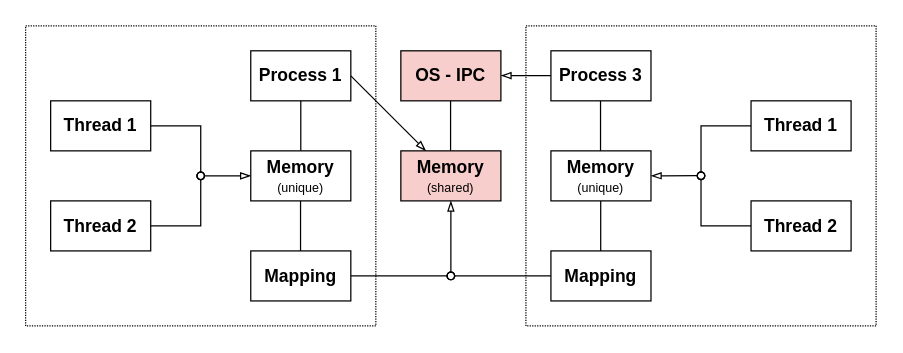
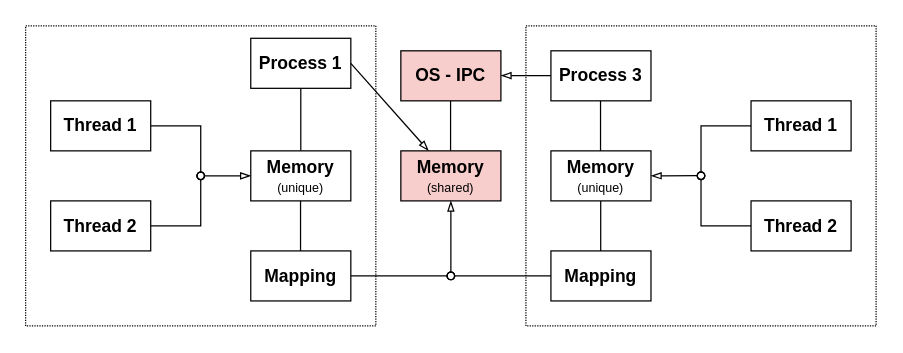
  <mxCell id="0" />
  <mxCell id="1" parent="0" />
  <mxCell id="2" value="" style="rounded=0;whiteSpace=wrap;html=1;fillColor=none;dashed=1;dashPattern=1 1;fontFamily=Helvetica;" vertex="1" parent="1"><mxGeometry x="420" y="20" width="280" height="240" as="geometry" /></mxCell>
  <mxCell id="3" value="" style="rounded=0;whiteSpace=wrap;html=1;fillColor=none;dashed=1;dashPattern=1 1;fontFamily=Helvetica;" parent="1" vertex="1"><mxGeometry x="20" y="20" width="280" height="240" as="geometry" /></mxCell>
  <mxCell id="4" value="&lt;b style=&quot;&quot;&gt;&lt;font style=&quot;font-size: 14px;&quot;&gt;OS - IPC&lt;/font&gt;&lt;/b&gt;" style="rounded=0;whiteSpace=wrap;html=1;fontFamily=Helvetica;fillColor=#f8cecc;" parent="1" vertex="1"><mxGeometry x="320" y="40" width="80" height="40" as="geometry" /></mxCell>
  <mxCell id="5" value="&lt;font&gt;&lt;b&gt;Thread&lt;/b&gt;&lt;b&gt;&amp;nbsp;&lt;/b&gt;&lt;b&gt;&lt;font&gt;1&lt;/font&gt;&lt;/b&gt;&lt;/font&gt;" style="rounded=0;whiteSpace=wrap;html=1;fillColor=none;fontFamily=Helvetica;fontSize=14;" parent="1" vertex="1"><mxGeometry x="40" y="80" width="80" height="40" as="geometry" /></mxCell>
- <mxCell id="6" value="&lt;b style=&quot;&quot;&gt;&lt;font style=&quot;font-size: 14px;&quot;&gt;Process 1&lt;/font&gt;&lt;/b&gt;" style="text;html=1;align=center;verticalAlign=middle;whiteSpace=wrap;rounded=0;strokeColor=default;fontFamily=Helvetica;" parent="1" vertex="1"><mxGeometry x="200" y="40" width="80" height="40" as="geometry" /></mxCell>
+ <mxCell id="6" value="&lt;b style=&quot;&quot;&gt;&lt;font style=&quot;font-size: 14px;&quot;&gt;Process 1&lt;/font&gt;&lt;/b&gt;" style="text;html=1;align=center;verticalAlign=middle;whiteSpace=wrap;rounded=0;strokeColor=default;fontFamily=Helvetica;" parent="1" vertex="1"><mxGeometry x="200" y="30" width="80" height="40" as="geometry" /></mxCell>
  <mxCell id="7" value="&lt;b&gt;Thread&lt;/b&gt;&lt;b&gt;&amp;nbsp;&lt;/b&gt;&lt;b&gt;2&lt;/b&gt;" style="rounded=0;whiteSpace=wrap;html=1;fillColor=none;fontFamily=Helvetica;fontSize=14;" parent="1" vertex="1"><mxGeometry x="40" y="160" width="80" height="40" as="geometry" /></mxCell>
  <mxCell id="8" value="&lt;b style=&quot;&quot;&gt;&lt;font style=&quot;font-size: 14px;&quot;&gt;Memory&lt;/font&gt;&lt;/b&gt;&lt;div&gt;&lt;font style=&quot;font-size: 10px;&quot;&gt;(unique)&lt;/font&gt;&lt;/div&gt;" style="rounded=0;whiteSpace=wrap;html=1;fillColor=none;fontFamily=Helvetica;" parent="1" vertex="1"><mxGeometry x="200" y="120" width="80" height="40" as="geometry" /></mxCell>
  <mxCell id="9" value="" style="endArrow=none;html=1;rounded=0;entryX=1;entryY=0.5;entryDx=0;entryDy=0;startArrow=oval;startFill=0;" edge="1" parent="1" target="5"><mxGeometry width="50" height="50" relative="1" as="geometry"><mxPoint x="160" y="140" as="sourcePoint" /><mxPoint x="160" y="120" as="targetPoint" /><Array as="points"><mxPoint x="160" y="100" /></Array></mxGeometry></mxCell>
  <mxCell id="10" value="" style="endArrow=oval;html=1;rounded=0;exitX=1;exitY=0.5;exitDx=0;exitDy=0;endFill=0;" edge="1" parent="1" source="7"><mxGeometry width="50" height="50" relative="1" as="geometry"><mxPoint x="190" y="170" as="sourcePoint" /><mxPoint x="160" y="140" as="targetPoint" /><Array as="points"><mxPoint x="160" y="180" /></Array></mxGeometry></mxCell>
  <mxCell id="11" value="" style="endArrow=blockThin;html=1;rounded=0;entryX=0;entryY=0.5;entryDx=0;entryDy=0;endFill=0;startArrow=oval;startFill=0;" edge="1" parent="1" target="8"><mxGeometry width="50" height="50" relative="1" as="geometry"><mxPoint x="160" y="140" as="sourcePoint" /><mxPoint x="180" y="140" as="targetPoint" /></mxGeometry></mxCell>
  <mxCell id="12" value="" style="endArrow=none;html=1;rounded=0;entryX=0.5;entryY=1;entryDx=0;entryDy=0;exitX=0.5;exitY=0;exitDx=0;exitDy=0;endFill=0;startFill=0;" edge="1" parent="1" source="8" target="6"><mxGeometry width="50" height="50" relative="1" as="geometry"><mxPoint x="330" y="200" as="sourcePoint" /><mxPoint x="380" y="150" as="targetPoint" /></mxGeometry></mxCell>
  <mxCell id="13" value="&lt;b style=&quot;&quot;&gt;&lt;font style=&quot;font-size: 14px;&quot;&gt;Process 3&lt;/font&gt;&lt;/b&gt;" style="text;html=1;align=center;verticalAlign=middle;whiteSpace=wrap;rounded=0;strokeColor=default;fontFamily=Helvetica;" vertex="1" parent="1"><mxGeometry x="440" y="40" width="80" height="40" as="geometry" /></mxCell>
  <mxCell id="14" value="&lt;b style=&quot;&quot;&gt;&lt;font style=&quot;font-size: 14px;&quot;&gt;Memory&lt;/font&gt;&lt;/b&gt;&lt;div&gt;&lt;font style=&quot;font-size: 10px;&quot;&gt;(unique)&lt;/font&gt;&lt;/div&gt;" style="rounded=0;whiteSpace=wrap;html=1;fillColor=none;fontFamily=Helvetica;" vertex="1" parent="1"><mxGeometry x="440" y="120" width="80" height="40" as="geometry" /></mxCell>
  <mxCell id="15" value="" style="endArrow=none;html=1;rounded=0;entryX=0.5;entryY=1;entryDx=0;entryDy=0;exitX=0.5;exitY=0;exitDx=0;exitDy=0;" edge="1" parent="1"><mxGeometry width="50" height="50" relative="1" as="geometry"><mxPoint x="479.66" y="120" as="sourcePoint" /><mxPoint x="479.66" y="80" as="targetPoint" /></mxGeometry></mxCell>
  <mxCell id="16" value="" style="endArrow=blockThin;html=1;rounded=0;exitX=1;exitY=0.5;exitDx=0;exitDy=0;startArrow=none;startFill=0;endFill=0;" edge="1" parent="1" source="6" target="27"><mxGeometry width="50" height="50" relative="1" as="geometry"><mxPoint x="250" y="130" as="sourcePoint" /><mxPoint x="250" y="90" as="targetPoint" /></mxGeometry></mxCell>
  <mxCell id="17" value="" style="endArrow=none;html=1;rounded=0;entryX=0;entryY=0.5;entryDx=0;entryDy=0;exitX=1;exitY=0.5;exitDx=0;exitDy=0;startArrow=blockThin;startFill=0;endFill=0;" edge="1" parent="1"><mxGeometry width="50" height="50" relative="1" as="geometry"><mxPoint x="400" y="59.83" as="sourcePoint" /><mxPoint x="440" y="59.83" as="targetPoint" /></mxGeometry></mxCell>
  <mxCell id="18" value="&lt;font&gt;&lt;b&gt;Thread&lt;/b&gt;&lt;b&gt;&amp;nbsp;&lt;/b&gt;&lt;b&gt;&lt;font&gt;1&lt;/font&gt;&lt;/b&gt;&lt;/font&gt;" style="rounded=0;whiteSpace=wrap;html=1;fillColor=none;fontFamily=Helvetica;fontSize=14;" vertex="1" parent="1"><mxGeometry x="600" y="80" width="80" height="40" as="geometry" /></mxCell>
  <mxCell id="19" value="&lt;b&gt;Thread&lt;/b&gt;&lt;b&gt;&amp;nbsp;&lt;/b&gt;&lt;b&gt;2&lt;/b&gt;" style="rounded=0;whiteSpace=wrap;html=1;fillColor=none;fontFamily=Helvetica;fontSize=14;" vertex="1" parent="1"><mxGeometry x="600" y="160" width="80" height="40" as="geometry" /></mxCell>
  <mxCell id="20" value="" style="endArrow=none;html=1;rounded=0;entryX=0;entryY=0.5;entryDx=0;entryDy=0;startArrow=oval;startFill=0;" edge="1" parent="1" target="18"><mxGeometry width="50" height="50" relative="1" as="geometry"><mxPoint x="560" y="140" as="sourcePoint" /><mxPoint x="520" y="60" as="targetPoint" /><Array as="points"><mxPoint x="560" y="100" /></Array></mxGeometry></mxCell>
  <mxCell id="21" value="" style="endArrow=oval;html=1;rounded=0;endFill=0;exitX=0;exitY=0.5;exitDx=0;exitDy=0;" edge="1" parent="1" source="19"><mxGeometry width="50" height="50" relative="1" as="geometry"><mxPoint x="570" y="180" as="sourcePoint" /><mxPoint x="560" y="140" as="targetPoint" /><Array as="points"><mxPoint x="560" y="180" /></Array></mxGeometry></mxCell>
  <mxCell id="22" value="" style="endArrow=blockThin;html=1;rounded=0;endFill=0;startArrow=oval;startFill=0;entryX=1;entryY=0.5;entryDx=0;entryDy=0;" edge="1" parent="1" target="14"><mxGeometry width="50" height="50" relative="1" as="geometry"><mxPoint x="560" y="139.8" as="sourcePoint" /><mxPoint x="600" y="139.8" as="targetPoint" /></mxGeometry></mxCell>
  <mxCell id="23" value="&lt;span style=&quot;font-size: 14px;&quot;&gt;&lt;b&gt;Mapping&lt;/b&gt;&lt;/span&gt;" style="rounded=0;whiteSpace=wrap;html=1;fillColor=none;fontFamily=Helvetica;" vertex="1" parent="1"><mxGeometry x="200" y="200" width="80" height="40" as="geometry" /></mxCell>
  <mxCell id="24" value="" style="endArrow=none;html=1;rounded=0;entryX=0.5;entryY=1;entryDx=0;entryDy=0;exitX=0.5;exitY=0;exitDx=0;exitDy=0;" edge="1" parent="1"><mxGeometry width="50" height="50" relative="1" as="geometry"><mxPoint x="239.8" y="200" as="sourcePoint" /><mxPoint x="239.8" y="160" as="targetPoint" /></mxGeometry></mxCell>
  <mxCell id="25" value="&lt;span style=&quot;font-size: 14px;&quot;&gt;&lt;b&gt;Mapping&lt;/b&gt;&lt;/span&gt;" style="rounded=0;whiteSpace=wrap;html=1;fillColor=none;fontFamily=Helvetica;" vertex="1" parent="1"><mxGeometry x="440" y="200" width="80" height="40" as="geometry" /></mxCell>
  <mxCell id="26" value="" style="endArrow=none;html=1;rounded=0;entryX=0.5;entryY=1;entryDx=0;entryDy=0;exitX=0.5;exitY=0;exitDx=0;exitDy=0;" edge="1" parent="1"><mxGeometry width="50" height="50" relative="1" as="geometry"><mxPoint x="479.8" y="200" as="sourcePoint" /><mxPoint x="479.8" y="160" as="targetPoint" /></mxGeometry></mxCell>
  <mxCell id="27" value="&lt;font style=&quot;font-size: 14px;&quot;&gt;&lt;b style=&quot;&quot;&gt;Memory&lt;/b&gt;&lt;/font&gt;&lt;div&gt;&lt;font style=&quot;font-size: 10px;&quot;&gt;(shared)&lt;/font&gt;&lt;/div&gt;" style="rounded=0;whiteSpace=wrap;html=1;fontFamily=Helvetica;fillColor=#f8cecc;" vertex="1" parent="1"><mxGeometry x="320" y="120" width="80" height="40" as="geometry" /></mxCell>
  <mxCell id="28" value="" style="endArrow=blockThin;html=1;rounded=0;entryX=0.5;entryY=1;entryDx=0;entryDy=0;endFill=0;startArrow=oval;startFill=0;" edge="1" parent="1" target="27"><mxGeometry width="50" height="50" relative="1" as="geometry"><mxPoint x="360" y="220" as="sourcePoint" /><mxPoint x="370" y="200" as="targetPoint" /></mxGeometry></mxCell>
  <mxCell id="29" value="" style="endArrow=oval;html=1;rounded=0;endFill=0;exitX=1;exitY=0.5;exitDx=0;exitDy=0;" edge="1" parent="1" source="23"><mxGeometry width="50" height="50" relative="1" as="geometry"><mxPoint x="310" y="300" as="sourcePoint" /><mxPoint x="360" y="220" as="targetPoint" /></mxGeometry></mxCell>
  <mxCell id="30" value="" style="endArrow=none;html=1;rounded=0;startArrow=oval;startFill=0;entryX=0;entryY=0.5;entryDx=0;entryDy=0;" edge="1" parent="1" target="25"><mxGeometry width="50" height="50" relative="1" as="geometry"><mxPoint x="360" y="220" as="sourcePoint" /><mxPoint x="390" y="240" as="targetPoint" /></mxGeometry></mxCell>
  <mxCell id="31" value="" style="endArrow=none;html=1;rounded=0;entryX=0.5;entryY=1;entryDx=0;entryDy=0;exitX=0.5;exitY=0;exitDx=0;exitDy=0;endFill=0;startFill=0;" edge="1" parent="1"><mxGeometry width="50" height="50" relative="1" as="geometry"><mxPoint x="359.76" y="120" as="sourcePoint" /><mxPoint x="359.76" y="80" as="targetPoint" /></mxGeometry></mxCell>
